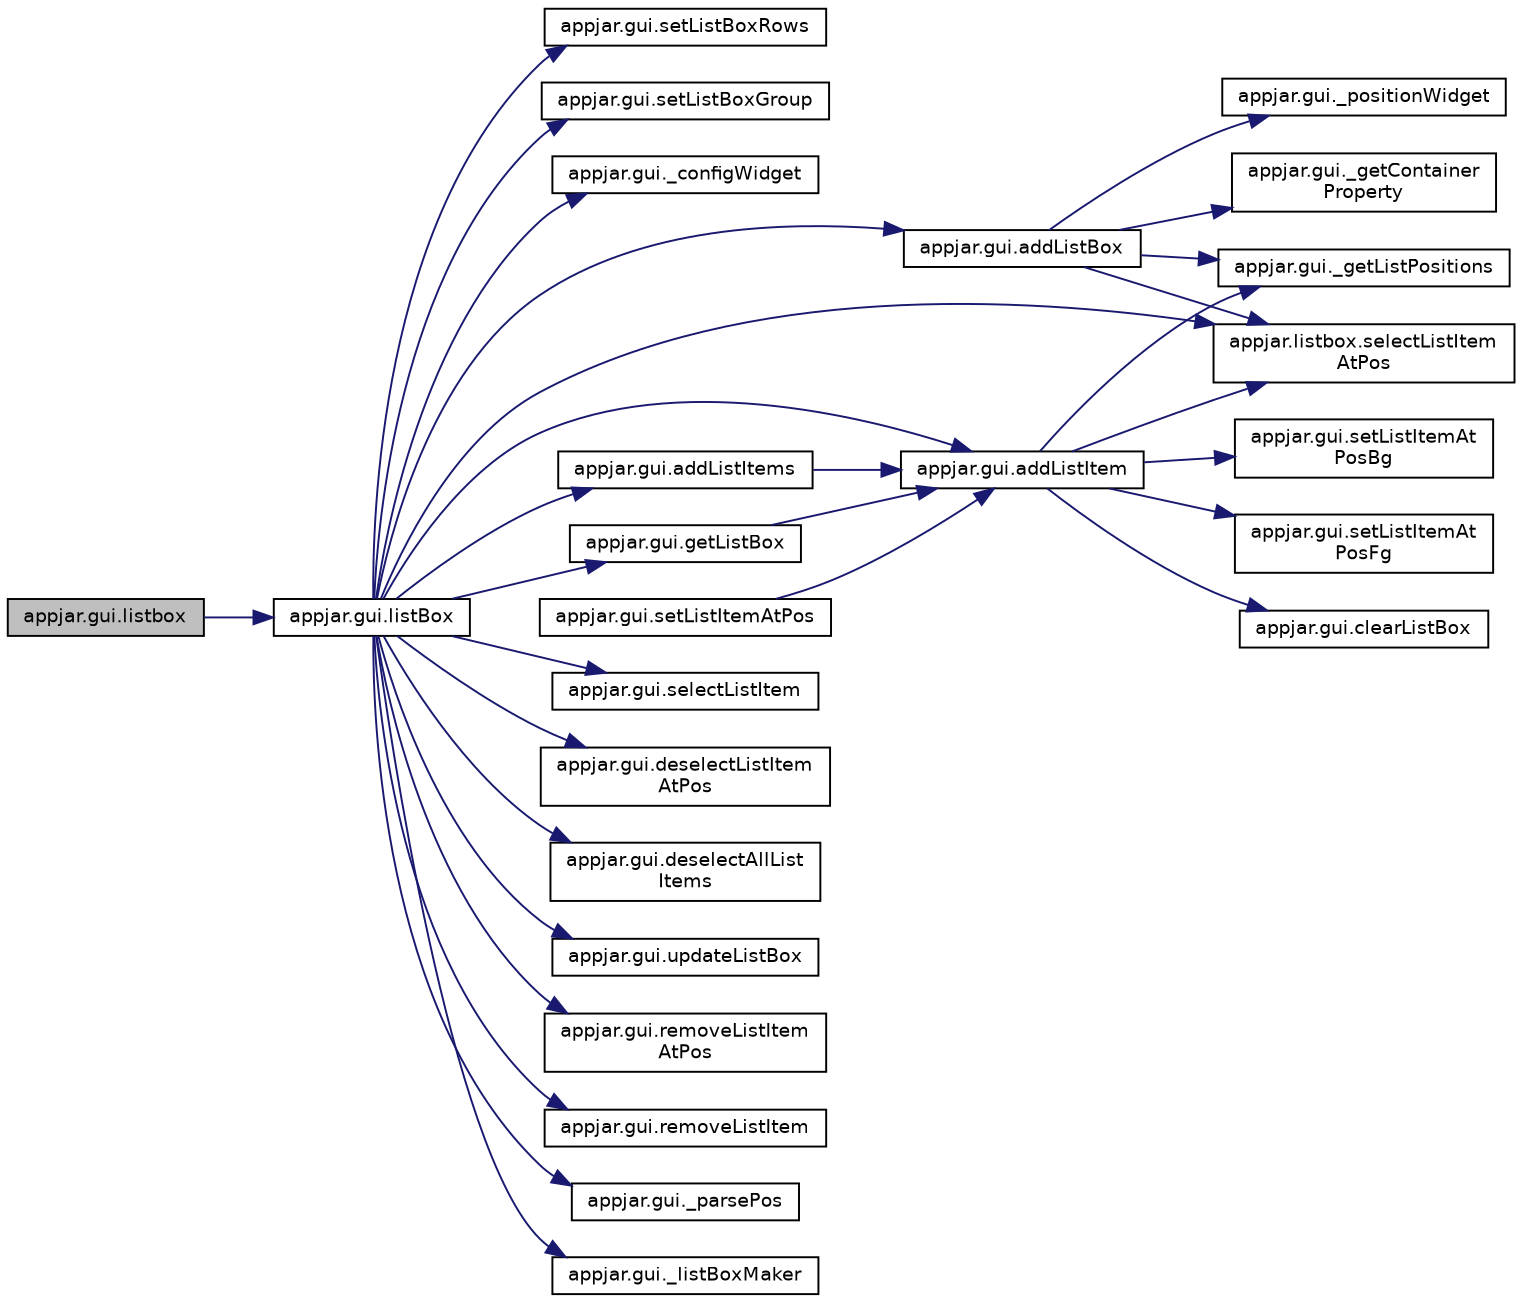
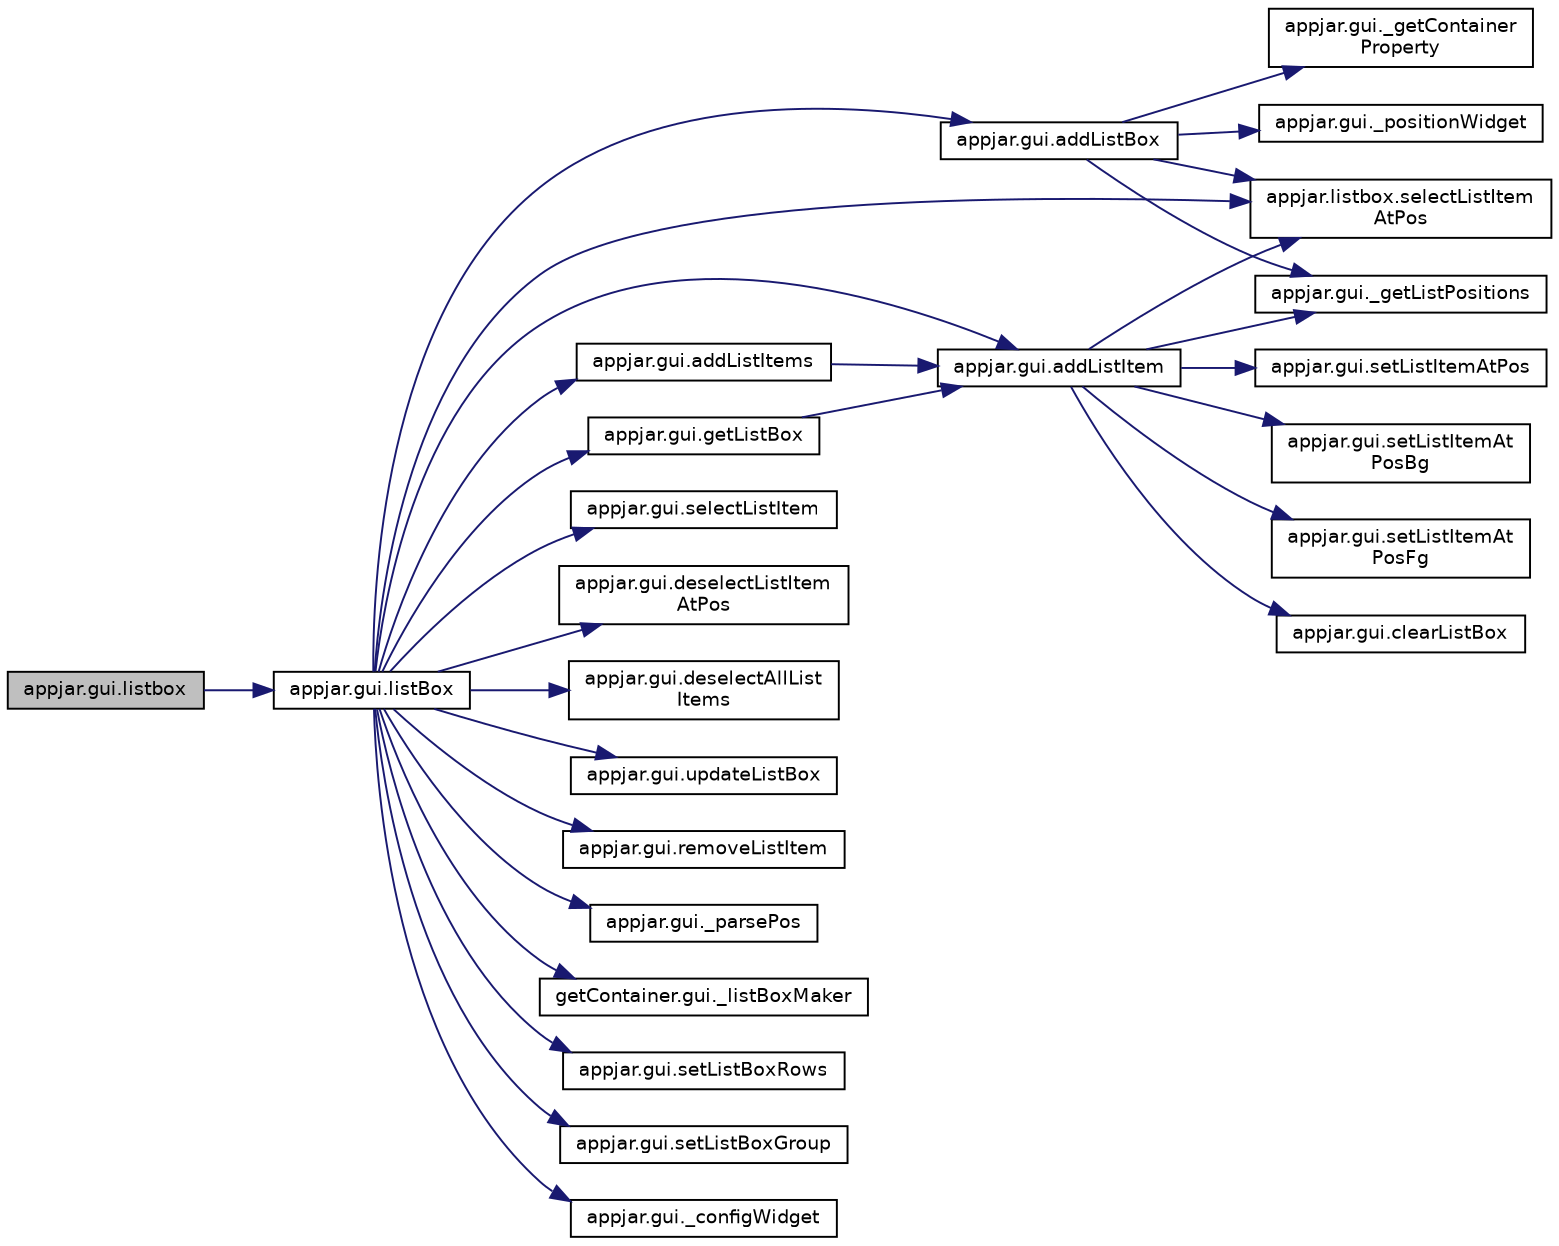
  digraph {
    rankdir=LR
    node [color=black fillcolor=white fontname=Helvetica fontsize=10 shape=record style=filled]
    edge [color=midnightblue fontname=Helvetica fontsize=10 labelfontname=Helvetica labelfontsize=10 style=solid]
    n1 [fillcolor=grey75 fontcolor=black height=0.2 label="appjar.gui.listbox" width=0.4]
    n2 [height=0.2 label="appjar.gui.listBox" width=0.4]
    n3 [height=0.2 label="appjar.listbox.selectListItem\lAtPos" width=0.4]
    n4 [height=0.2 label="appjar.gui.selectListItem" width=0.4]
    n5 [height=0.2 label="appjar.gui.deselectListItem\lAtPos" width=0.4]
    n6 [height=0.2 label="appjar.gui.deselectAllList\lItems" width=0.4]
    n7 [height=0.2 label="appjar.gui.updateListBox" width=0.4]
-   n8 [height=0.2 label="appjar.gui.removeListItem\lAtPos" width=0.4]
    n9 [height=0.2 label="appjar.gui.removeListItem" width=0.4]
    n10 [height=0.2 label="appjar.gui.addListItems" width=0.4]
    n11 [height=0.2 label="appjar.gui.addListItem" width=0.4]
    n12 [height=0.2 label="appjar.gui.getListBox" width=0.4]
    n13 [height=0.2 label="appjar.gui._parsePos" width=0.4]
-   n14 [height=0.2 label="appjar.gui._listBoxMaker" width=0.4]
+   n14 [height=0.2 label="getContainer.gui._listBoxMaker" width=0.4]
    n15 [height=0.2 label="appjar.gui.setListBoxRows" width=0.4]
    n16 [height=0.2 label="appjar.gui.setListBoxGroup" width=0.4]
    n17 [height=0.2 label="appjar.gui._configWidget" width=0.4]
    n18 [height=0.2 label="appjar.gui.addListBox" width=0.4]
    n19 [height=0.2 label="appjar.gui._getListPositions" width=0.4]
    n20 [height=0.2 label="appjar.gui.setListItemAtPos" width=0.4]
    n21 [height=0.2 label="appjar.gui.setListItemAt\lPosBg" width=0.4]
    n22 [height=0.2 label="appjar.gui.setListItemAt\lPosFg" width=0.4]
    n23 [height=0.2 label="appjar.gui.clearListBox" width=0.4]
    n24 [height=0.2 label="appjar.gui._getContainer\lProperty" width=0.4]
    n25 [height=0.2 label="appjar.gui._positionWidget" width=0.4]
    n1 -> n2
    n2 -> n3
    n2 -> n4
    n2 -> n5
    n2 -> n6
    n2 -> n7
-   n2 -> n8
    n2 -> n9
    n2 -> n10
    n2 -> n11
    n2 -> n12
    n2 -> n13
    n2 -> n14
    n2 -> n15
    n2 -> n16
    n2 -> n17
    n2 -> n18
    n10 -> n11
    n11 -> n3
    n11 -> n19
-   n20 -> n11
+   n11 -> n20
    n11 -> n21
    n11 -> n22
    n11 -> n23
    n12 -> n11
    n18 -> n3
    n18 -> n19
    n18 -> n24
    n18 -> n25
  }
